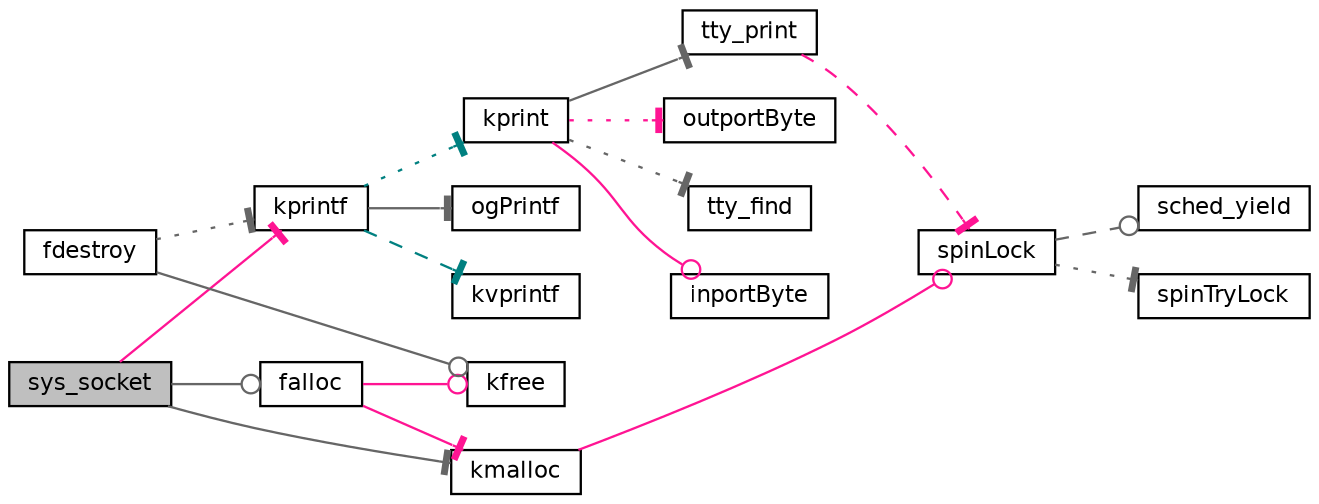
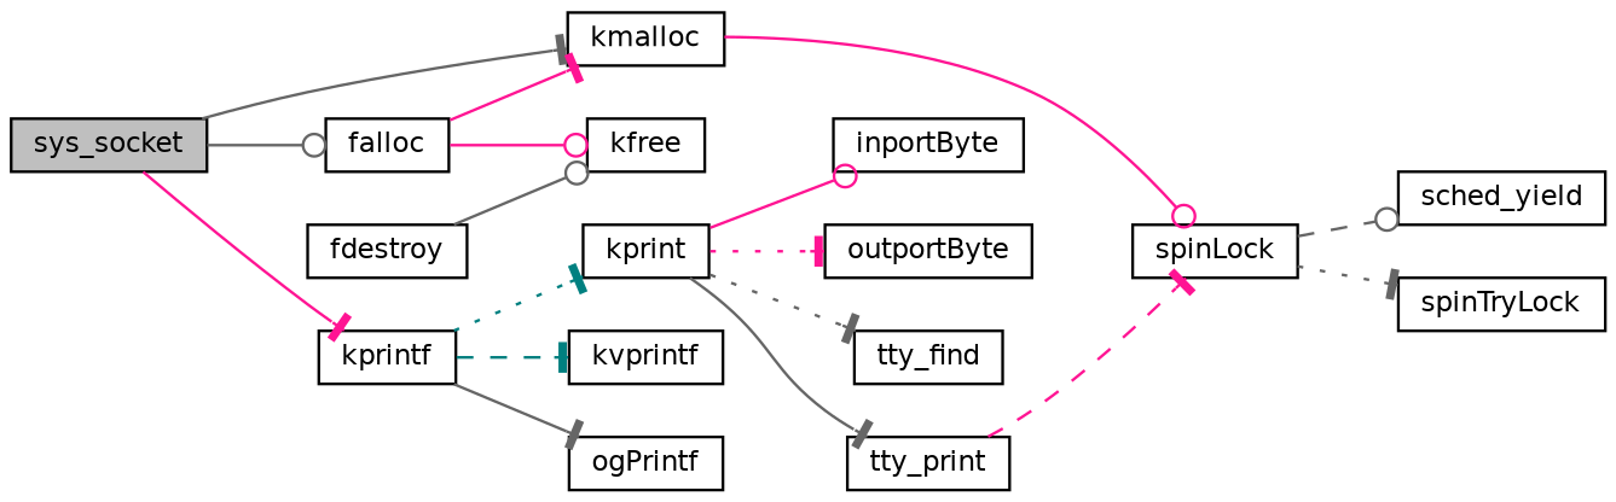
  digraph {
    rankdir=LR
    node [color=black fillcolor=white fontname=Helvetica fontsize=10 shape=record style=filled]
    edge [arrowhead=tee color=gray40 fontname=Helvetica fontsize=10 labelfontname=Helvetica labelfontsize=10 style=solid]
    n1 [fillcolor=grey75 fontcolor=black height=0.2 label=sys_socket width=0.4]
    n2 [height=0.2 label=falloc width=0.4]
    n3 [height=0.2 label=kprintf width=0.4]
    n4 [height=0.2 label=kmalloc width=0.4]
    n5 [height=0.2 label=kfree width=0.4]
    n6 [height=0.2 label=fdestroy width=0.4]
    n7 [height=0.2 label=kprint width=0.4]
    n8 [height=0.2 label=kvprintf width=0.4]
    n9 [height=0.2 label=ogPrintf width=0.4]
    n10 [height=0.2 label=spinLock width=0.4]
    n11 [height=0.2 label=sched_yield width=0.4]
    n12 [height=0.2 label=spinTryLock width=0.4]
    n13 [height=0.2 label=inportByte width=0.4]
    n14 [height=0.2 label=outportByte width=0.4]
    n15 [height=0.2 label=tty_find width=0.4]
    n16 [height=0.2 label=tty_print width=0.4]
    n1 -> n2 [arrowhead=odot]
    n1 -> n3 [color=deeppink]
    n1 -> n4
    n2 -> n4 [color=deeppink]
    n2 -> n5 [arrowhead=odot color=deeppink]
    n3 -> n7 [color=teal style=dotted]
    n3 -> n8 [color=teal style=dashed]
    n3 -> n9
    n4 -> n10 [arrowhead=odot color=deeppink]
-   n6 -> n3 [style=dotted]
    n6 -> n5 [arrowhead=odot]
    n7 -> n13 [arrowhead=odot color=deeppink]
    n7 -> n14 [color=deeppink style=dotted]
    n7 -> n15 [style=dotted]
    n7 -> n16
    n10 -> n11 [arrowhead=odot style=dashed]
    n10 -> n12 [style=dotted]
    n16 -> n10 [color=deeppink style=dashed]
  }
